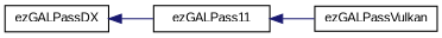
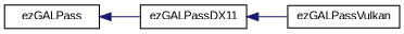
  digraph {
    fontname="Liberation Sans"
    rankdir=LR
    node [color=black fillcolor=white fontname="Liberation Sans" fontsize=10 shape=record style=filled]
    edge [color=midnightblue dir=back fontname="Liberation Sans" fontsize=10 labelfontname=Helvetica labelfontsize=10 style=solid]
-   n1 [height=0.2 label=ezGALPassDX width=0.4]
-   n2 [height=0.2 label=ezGALPass11 width=0.4]
+   n1 [height=0.2 label=ezGALPass width=0.4]
+   n2 [height=0.2 label=ezGALPassDX11 width=0.4]
    n3 [height=0.2 label=ezGALPassVulkan width=0.4]
    n1 -> n2
    n2 -> n3
  }
